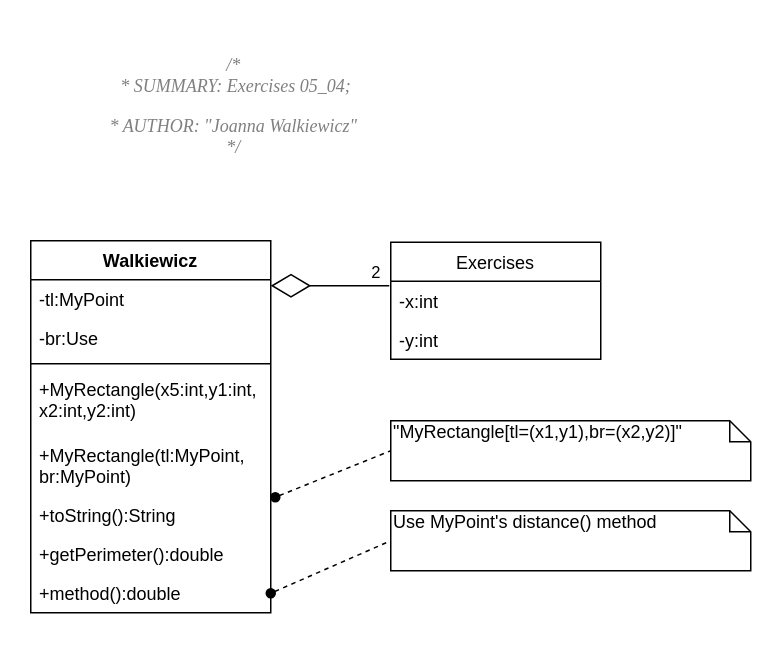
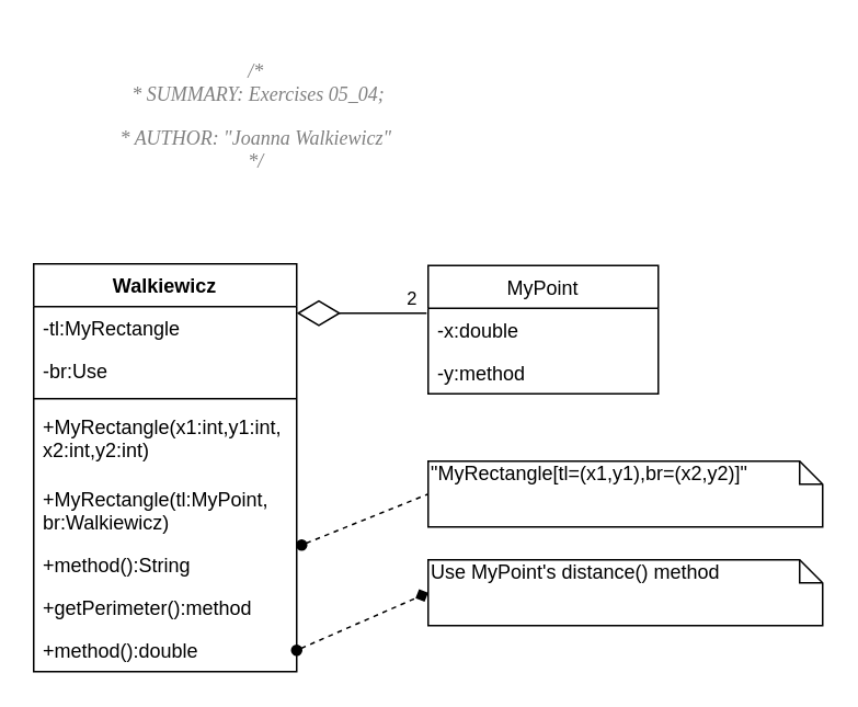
  <mxCell id="0" />
  <mxCell id="1" parent="0" />
  <mxCell id="2" value="Walkiewicz" style="swimlane;fontStyle=1;align=center;verticalAlign=top;childLayout=stackLayout;horizontal=1;startSize=26;horizontalStack=0;resizeParent=1;resizeParentMax=0;resizeLast=0;collapsible=1;marginBottom=0;" parent="1" vertex="1"><mxGeometry x="20" y="160" width="160" height="248" as="geometry" /></mxCell>
- <mxCell id="3" value="-tl:MyPoint" style="text;strokeColor=none;fillColor=none;align=left;verticalAlign=top;spacingLeft=4;spacingRight=4;overflow=hidden;rotatable=0;points=[[0,0.5],[1,0.5]];portConstraint=eastwest;" parent="2" vertex="1"><mxGeometry y="26" width="160" height="26" as="geometry" /></mxCell>
+ <mxCell id="3" value="-tl:MyRectangle" style="text;strokeColor=none;fillColor=none;align=left;verticalAlign=top;spacingLeft=4;spacingRight=4;overflow=hidden;rotatable=0;points=[[0,0.5],[1,0.5]];portConstraint=eastwest;" parent="2" vertex="1"><mxGeometry y="26" width="160" height="26" as="geometry" /></mxCell>
  <mxCell id="4" value="-br:Use" style="text;strokeColor=none;fillColor=none;align=left;verticalAlign=top;spacingLeft=4;spacingRight=4;overflow=hidden;rotatable=0;points=[[0,0.5],[1,0.5]];portConstraint=eastwest;" parent="2" vertex="1"><mxGeometry y="52" width="160" height="26" as="geometry" /></mxCell>
  <mxCell id="5" value="" style="line;strokeWidth=1;fillColor=none;align=left;verticalAlign=middle;spacingTop=-1;spacingLeft=3;spacingRight=3;rotatable=0;labelPosition=right;points=[];portConstraint=eastwest;" parent="2" vertex="1"><mxGeometry y="78" width="160" height="8" as="geometry" /></mxCell>
- <mxCell id="6" value="+MyRectangle(x5:int,y1:int,&#10;x2:int,y2:int)" style="text;strokeColor=none;fillColor=none;align=left;verticalAlign=top;spacingLeft=4;spacingRight=4;overflow=hidden;rotatable=0;points=[[0,0.5],[1,0.5]];portConstraint=eastwest;" parent="2" vertex="1"><mxGeometry y="86" width="160" height="44" as="geometry" /></mxCell>
- <mxCell id="7" value="+MyRectangle(tl:MyPoint,&#10;br:MyPoint)" style="text;strokeColor=none;fillColor=none;align=left;verticalAlign=top;spacingLeft=4;spacingRight=4;overflow=hidden;rotatable=0;points=[[0,0.5],[1,0.5]];portConstraint=eastwest;" parent="2" vertex="1"><mxGeometry y="130" width="160" height="40" as="geometry" /></mxCell>
- <mxCell id="8" value="+toString():String" style="text;strokeColor=none;fillColor=none;align=left;verticalAlign=top;spacingLeft=4;spacingRight=4;overflow=hidden;rotatable=0;points=[[0,0.5],[1,0.5]];portConstraint=eastwest;" parent="2" vertex="1"><mxGeometry y="170" width="160" height="26" as="geometry" /></mxCell>
- <mxCell id="9" value="+getPerimeter():double" style="text;strokeColor=none;fillColor=none;align=left;verticalAlign=top;spacingLeft=4;spacingRight=4;overflow=hidden;rotatable=0;points=[[0,0.5],[1,0.5]];portConstraint=eastwest;" parent="2" vertex="1"><mxGeometry y="196" width="160" height="26" as="geometry" /></mxCell>
+ <mxCell id="6" value="+MyRectangle(x1:int,y1:int,&#10;x2:int,y2:int)" style="text;strokeColor=none;fillColor=none;align=left;verticalAlign=top;spacingLeft=4;spacingRight=4;overflow=hidden;rotatable=0;points=[[0,0.5],[1,0.5]];portConstraint=eastwest;" parent="2" vertex="1"><mxGeometry y="86" width="160" height="44" as="geometry" /></mxCell>
+ <mxCell id="7" value="+MyRectangle(tl:MyPoint,&#10;br:Walkiewicz)" style="text;strokeColor=none;fillColor=none;align=left;verticalAlign=top;spacingLeft=4;spacingRight=4;overflow=hidden;rotatable=0;points=[[0,0.5],[1,0.5]];portConstraint=eastwest;" parent="2" vertex="1"><mxGeometry y="130" width="160" height="40" as="geometry" /></mxCell>
+ <mxCell id="8" value="+method():String" style="text;strokeColor=none;fillColor=none;align=left;verticalAlign=top;spacingLeft=4;spacingRight=4;overflow=hidden;rotatable=0;points=[[0,0.5],[1,0.5]];portConstraint=eastwest;" parent="2" vertex="1"><mxGeometry y="170" width="160" height="26" as="geometry" /></mxCell>
+ <mxCell id="9" value="+getPerimeter():method" style="text;strokeColor=none;fillColor=none;align=left;verticalAlign=top;spacingLeft=4;spacingRight=4;overflow=hidden;rotatable=0;points=[[0,0.5],[1,0.5]];portConstraint=eastwest;" parent="2" vertex="1"><mxGeometry y="196" width="160" height="26" as="geometry" /></mxCell>
  <mxCell id="10" value="+method():double" style="text;strokeColor=none;fillColor=none;align=left;verticalAlign=top;spacingLeft=4;spacingRight=4;overflow=hidden;rotatable=0;points=[[0,0.5],[1,0.5]];portConstraint=eastwest;" parent="2" vertex="1"><mxGeometry y="222" width="160" height="26" as="geometry" /></mxCell>
- <mxCell id="11" value="Exercises" style="swimlane;fontStyle=0;childLayout=stackLayout;horizontal=1;startSize=26;fillColor=none;horizontalStack=0;resizeParent=1;resizeParentMax=0;resizeLast=0;collapsible=1;marginBottom=0;" parent="1" vertex="1"><mxGeometry x="260" y="161" width="140" height="78" as="geometry" /></mxCell>
- <mxCell id="12" value="-x:int" style="text;strokeColor=none;fillColor=none;align=left;verticalAlign=top;spacingLeft=4;spacingRight=4;overflow=hidden;rotatable=0;points=[[0,0.5],[1,0.5]];portConstraint=eastwest;" parent="11" vertex="1"><mxGeometry y="26" width="140" height="26" as="geometry" /></mxCell>
- <mxCell id="13" value="-y:int" style="text;strokeColor=none;fillColor=none;align=left;verticalAlign=top;spacingLeft=4;spacingRight=4;overflow=hidden;rotatable=0;points=[[0,0.5],[1,0.5]];portConstraint=eastwest;" parent="11" vertex="1"><mxGeometry y="52" width="140" height="26" as="geometry" /></mxCell>
+ <mxCell id="11" value="MyPoint" style="swimlane;fontStyle=0;childLayout=stackLayout;horizontal=1;startSize=26;fillColor=none;horizontalStack=0;resizeParent=1;resizeParentMax=0;resizeLast=0;collapsible=1;marginBottom=0;" parent="1" vertex="1"><mxGeometry x="260" y="161" width="140" height="78" as="geometry" /></mxCell>
+ <mxCell id="12" value="-x:double" style="text;strokeColor=none;fillColor=none;align=left;verticalAlign=top;spacingLeft=4;spacingRight=4;overflow=hidden;rotatable=0;points=[[0,0.5],[1,0.5]];portConstraint=eastwest;" parent="11" vertex="1"><mxGeometry y="26" width="140" height="26" as="geometry" /></mxCell>
+ <mxCell id="13" value="-y:method" style="text;strokeColor=none;fillColor=none;align=left;verticalAlign=top;spacingLeft=4;spacingRight=4;overflow=hidden;rotatable=0;points=[[0,0.5],[1,0.5]];portConstraint=eastwest;" parent="11" vertex="1"><mxGeometry y="52" width="140" height="26" as="geometry" /></mxCell>
  <mxCell id="14" value="" style="endArrow=diamondThin;endFill=0;endSize=24;html=1;exitX=-0.007;exitY=0.115;exitDx=0;exitDy=0;exitPerimeter=0;" parent="1" source="12" edge="1"><mxGeometry width="160" relative="1" as="geometry"><mxPoint x="250" y="190" as="sourcePoint" /><mxPoint x="180" y="190" as="targetPoint" /></mxGeometry></mxCell>
  <mxCell id="15" value="&lt;div&gt;2&lt;/div&gt;" style="edgeLabel;html=1;align=center;verticalAlign=middle;resizable=0;points=[];" parent="14" vertex="1" connectable="0"><mxGeometry x="-0.493" y="-2" relative="1" as="geometry"><mxPoint x="10.98" y="-7.99" as="offset" /></mxGeometry></mxCell>
  <mxCell id="16" value="&quot;MyRectangle[tl=(x1,y1),br=(x2,y2)]&quot;" style="shape=note;whiteSpace=wrap;html=1;size=14;verticalAlign=top;align=left;spacingTop=-6;" parent="1" vertex="1"><mxGeometry x="260" y="280" width="240" height="40" as="geometry" /></mxCell>
  <mxCell id="17" value="" style="endArrow=none;dashed=1;html=1;startArrow=oval;startFill=1;exitX=1.019;exitY=0.038;exitDx=0;exitDy=0;exitPerimeter=0;" parent="1" source="8" edge="1"><mxGeometry width="50" height="50" relative="1" as="geometry"><mxPoint x="210" y="350" as="sourcePoint" /><mxPoint x="260" y="300" as="targetPoint" /></mxGeometry></mxCell>
  <mxCell id="18" value="Use MyPoint's distance() method" style="shape=note;whiteSpace=wrap;html=1;size=14;verticalAlign=top;align=left;spacingTop=-6;" parent="1" vertex="1"><mxGeometry x="260" y="340" width="240" height="40" as="geometry" /></mxCell>
- <mxCell id="19" value="" style="endArrow=none;dashed=1;html=1;entryX=0;entryY=0.5;entryDx=0;entryDy=0;entryPerimeter=0;exitX=1;exitY=0.5;exitDx=0;exitDy=0;startArrow=oval;startFill=1;" parent="1" source="10" target="18" edge="1"><mxGeometry width="50" height="50" relative="1" as="geometry"><mxPoint x="190" y="470" as="sourcePoint" /><mxPoint x="240" y="420" as="targetPoint" /></mxGeometry></mxCell>
+ <mxCell id="19" value="" style="endArrow=diamond;dashed=1;html=1;entryX=0;entryY=0.5;entryDx=0;entryDy=0;entryPerimeter=0;exitX=1;exitY=0.5;exitDx=0;exitDy=0;startArrow=oval;startFill=1;" parent="1" source="10" target="18" edge="1"><mxGeometry width="50" height="50" relative="1" as="geometry"><mxPoint x="190" y="470" as="sourcePoint" /><mxPoint x="240" y="420" as="targetPoint" /></mxGeometry></mxCell>
  <mxCell id="20" value="&lt;pre style=&quot;background-color: rgb(255 , 255 , 255) ; font-family: &amp;#34;consolas&amp;#34;&quot;&gt;&lt;span style=&quot;color: #808080 ; font-style: italic&quot;&gt;/*&lt;br&gt;&lt;/span&gt;&lt;span style=&quot;color: #808080 ; font-style: italic&quot;&gt; * SUMMARY: Exercises 05_04;&lt;/span&gt;&lt;/pre&gt;&lt;pre style=&quot;background-color: rgb(255 , 255 , 255) ; font-family: &amp;#34;consolas&amp;#34;&quot;&gt;&lt;pre style=&quot;font-family: &amp;#34;consolas&amp;#34;&quot;&gt;&lt;span style=&quot;color: #808080 ; font-style: italic&quot;&gt;* AUTHOR: &quot;Joanna Walkiewicz&quot;&lt;br&gt;&lt;/span&gt;&lt;span style=&quot;color: #808080 ; font-style: italic&quot;&gt;*/&lt;/span&gt;&lt;/pre&gt;&lt;/pre&gt;" style="text;html=1;align=center;verticalAlign=middle;resizable=0;points=[];autosize=1;" vertex="1" parent="1"><mxGeometry x="50" y="20" width="210" height="100" as="geometry" /></mxCell>
